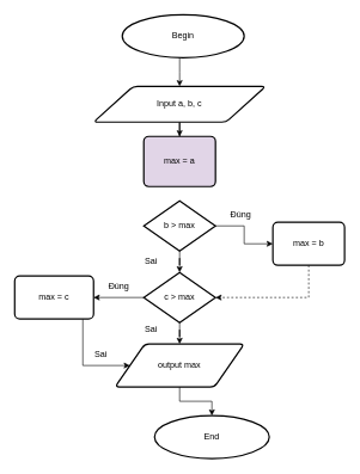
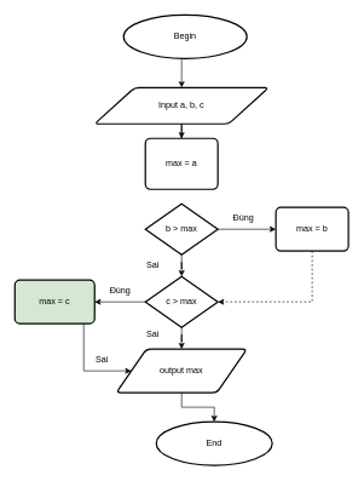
  <mxCell id="0" />
  <mxCell id="1" parent="0" />
  <mxCell id="2" value="" style="edgeStyle=orthogonalEdgeStyle;rounded=0;orthogonalLoop=1;jettySize=auto;html=1;" edge="1" parent="1" source="3" target="5"><mxGeometry relative="1" as="geometry"><Array as="points"><mxPoint x="250" y="100" /><mxPoint x="250" y="100" /></Array></mxGeometry></mxCell>
  <mxCell id="3" value="Begin" style="strokeWidth=2;html=1;shape=mxgraph.flowchart.start_1;whiteSpace=wrap;" vertex="1" parent="1"><mxGeometry x="170" y="20" width="170" height="60" as="geometry" /></mxCell>
  <mxCell id="4" value="" style="edgeStyle=orthogonalEdgeStyle;rounded=0;orthogonalLoop=1;jettySize=auto;html=1;" edge="1" parent="1" source="5" target="6"><mxGeometry relative="1" as="geometry" /></mxCell>
  <mxCell id="5" value="Input a, b, c" style="shape=parallelogram;html=1;strokeWidth=2;perimeter=parallelogramPerimeter;whiteSpace=wrap;rounded=1;arcSize=12;size=0.23;" vertex="1" parent="1"><mxGeometry x="130" y="120" width="240" height="50" as="geometry" /></mxCell>
- <mxCell id="6" value="max = a" style="rounded=1;whiteSpace=wrap;html=1;absoluteArcSize=1;arcSize=14;strokeWidth=2;fillColor=#e1d5e7;" vertex="1" parent="1"><mxGeometry x="200" y="190" width="100" height="70" as="geometry" /></mxCell>
+ <mxCell id="6" value="max = a" style="rounded=1;whiteSpace=wrap;html=1;absoluteArcSize=1;arcSize=14;strokeWidth=2;" vertex="1" parent="1"><mxGeometry x="200" y="190" width="100" height="70" as="geometry" /></mxCell>
  <mxCell id="7" value="" style="edgeStyle=orthogonalEdgeStyle;rounded=0;orthogonalLoop=1;jettySize=auto;html=1;" edge="1" parent="1" source="9" target="12"><mxGeometry relative="1" as="geometry" /></mxCell>
  <mxCell id="8" value="" style="edgeStyle=orthogonalEdgeStyle;rounded=0;orthogonalLoop=1;jettySize=auto;html=1;" edge="1" parent="1" source="9" target="17"><mxGeometry relative="1" as="geometry" /></mxCell>
  <mxCell id="9" value="b &amp;gt; max" style="strokeWidth=2;html=1;shape=mxgraph.flowchart.decision;whiteSpace=wrap;" vertex="1" parent="1"><mxGeometry x="200" y="280" width="100" height="70" as="geometry" /></mxCell>
  <mxCell id="10" value="" style="edgeStyle=orthogonalEdgeStyle;rounded=0;orthogonalLoop=1;jettySize=auto;html=1;" edge="1" parent="1" source="12" target="14"><mxGeometry relative="1" as="geometry" /></mxCell>
  <mxCell id="11" value="" style="edgeStyle=orthogonalEdgeStyle;rounded=0;orthogonalLoop=1;jettySize=auto;html=1;" edge="1" parent="1" source="12" target="21"><mxGeometry relative="1" as="geometry" /></mxCell>
  <mxCell id="12" value="c &amp;gt; max" style="strokeWidth=2;html=1;shape=mxgraph.flowchart.decision;whiteSpace=wrap;" vertex="1" parent="1"><mxGeometry x="200" y="380" width="100" height="70" as="geometry" /></mxCell>
  <mxCell id="13" value="" style="edgeStyle=orthogonalEdgeStyle;rounded=0;orthogonalLoop=1;jettySize=auto;html=1;" edge="1" parent="1" source="14" target="15"><mxGeometry relative="1" as="geometry" /></mxCell>
  <mxCell id="14" value="output max" style="shape=parallelogram;html=1;strokeWidth=2;perimeter=parallelogramPerimeter;whiteSpace=wrap;rounded=1;arcSize=12;size=0.23;" vertex="1" parent="1"><mxGeometry x="160" y="480" width="180" height="60" as="geometry" /></mxCell>
  <mxCell id="15" value="End" style="strokeWidth=2;html=1;shape=mxgraph.flowchart.start_1;whiteSpace=wrap;" vertex="1" parent="1"><mxGeometry x="215" y="580" width="160" height="60" as="geometry" /></mxCell>
  <mxCell id="16" style="edgeStyle=orthogonalEdgeStyle;rounded=0;orthogonalLoop=1;jettySize=auto;html=1;entryX=1;entryY=0.5;entryDx=0;entryDy=0;entryPerimeter=0;dashed=1;" edge="1" parent="1" source="17" target="12"><mxGeometry relative="1" as="geometry"><Array as="points"><mxPoint x="430" y="415" /></Array></mxGeometry></mxCell>
- <mxCell id="17" value="max = b" style="rounded=1;whiteSpace=wrap;html=1;absoluteArcSize=1;arcSize=14;strokeWidth=2;" vertex="1" parent="1"><mxGeometry x="380" y="310" width="100" height="60" as="geometry" /></mxCell>
+ <mxCell id="17" value="max = b" style="rounded=1;whiteSpace=wrap;html=1;absoluteArcSize=1;arcSize=14;strokeWidth=2;" vertex="1" parent="1"><mxGeometry x="380" y="285" width="100" height="60" as="geometry" /></mxCell>
  <mxCell id="18" value="Đúng" style="text;html=1;resizable=0;autosize=1;align=center;verticalAlign=middle;points=[];fillColor=none;strokeColor=none;rounded=0;" vertex="1" parent="1"><mxGeometry x="310" y="285" width="50" height="30" as="geometry" /></mxCell>
  <mxCell id="19" value="Sai" style="text;html=1;resizable=0;autosize=1;align=center;verticalAlign=middle;points=[];fillColor=none;strokeColor=none;rounded=0;" vertex="1" parent="1"><mxGeometry x="190" y="350" width="40" height="30" as="geometry" /></mxCell>
  <mxCell id="20" style="edgeStyle=orthogonalEdgeStyle;rounded=0;orthogonalLoop=1;jettySize=auto;html=1;entryX=0;entryY=0.5;entryDx=0;entryDy=0;" edge="1" parent="1" source="21" target="14"><mxGeometry relative="1" as="geometry"><Array as="points"><mxPoint x="115" y="510" /></Array></mxGeometry></mxCell>
- <mxCell id="21" value="max = c" style="rounded=1;whiteSpace=wrap;html=1;absoluteArcSize=1;arcSize=14;strokeWidth=2;" vertex="1" parent="1"><mxGeometry x="20" y="385" width="110" height="60" as="geometry" /></mxCell>
+ <mxCell id="21" value="max = c" style="rounded=1;whiteSpace=wrap;html=1;absoluteArcSize=1;arcSize=14;strokeWidth=2;fillColor=#d5e8d4;" vertex="1" parent="1"><mxGeometry x="20" y="385" width="110" height="60" as="geometry" /></mxCell>
  <mxCell id="22" value="Đúng" style="text;html=1;resizable=0;autosize=1;align=center;verticalAlign=middle;points=[];fillColor=none;strokeColor=none;rounded=0;" vertex="1" parent="1"><mxGeometry x="140" y="385" width="50" height="30" as="geometry" /></mxCell>
  <mxCell id="23" value="Sai" style="text;html=1;resizable=0;autosize=1;align=center;verticalAlign=middle;points=[];fillColor=none;strokeColor=none;rounded=0;" vertex="1" parent="1"><mxGeometry x="120" y="480" width="40" height="30" as="geometry" /></mxCell>
  <mxCell id="24" value="Sai" style="text;html=1;resizable=0;autosize=1;align=center;verticalAlign=middle;points=[];fillColor=none;strokeColor=none;rounded=0;" vertex="1" parent="1"><mxGeometry x="190" y="445" width="40" height="30" as="geometry" /></mxCell>
